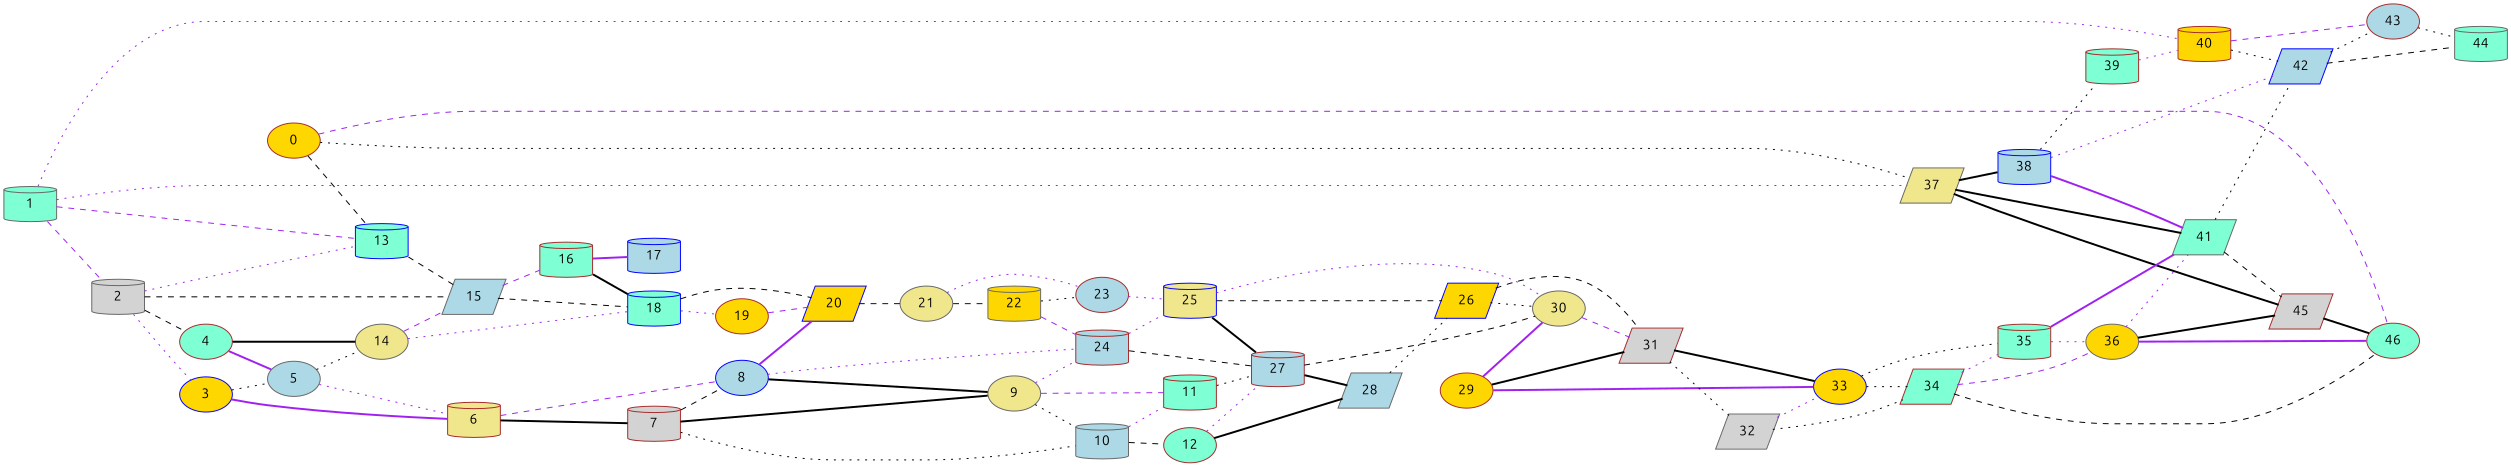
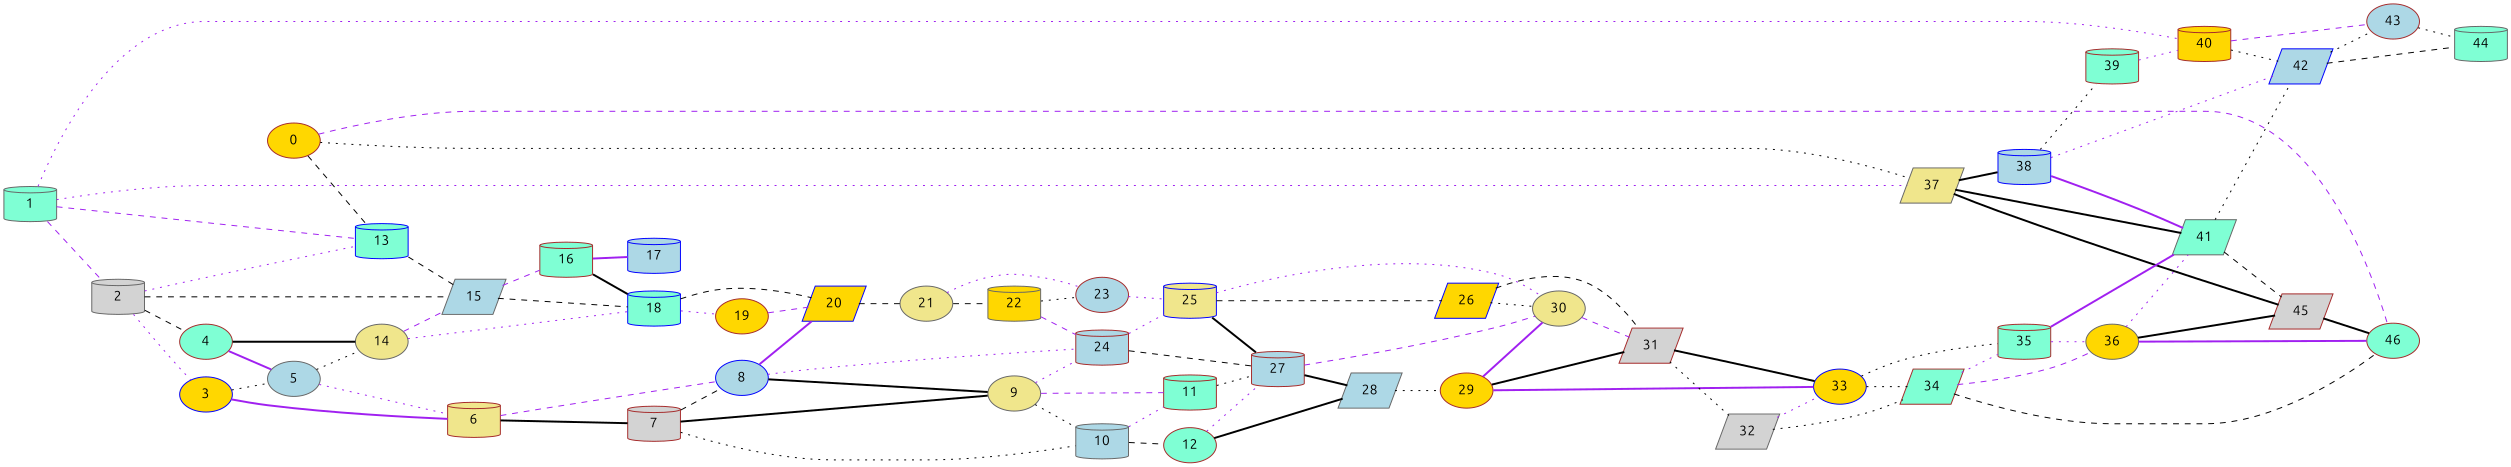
  graph {
    fontname=Ubuntu
    rankdir=LR
    node [color=brown fillcolor=aquamarine fontname=Ubuntu shape=cylinder style=filled]
    edge [color=black fontname=Ubuntu style=dotted]
    0 [fillcolor=gold shape=ellipse]
    13 [color=blue]
    37 [color=gray40 fillcolor=khaki shape=parallelogram]
    46 [shape=ellipse]
    15 [color=gray40 fillcolor=lightblue shape=parallelogram]
    41 [color=gray40 shape=parallelogram]
    45 [fillcolor=lightgrey shape=parallelogram]
    38 [color=blue fillcolor=lightblue]
    18 [color=blue]
    16
    42 [color=blue fillcolor=lightblue shape=parallelogram]
    39
    1 [color=gray40]
    2 [color=gray40 fillcolor=lightgrey]
    40 [fillcolor=gold]
    3 [color=blue fillcolor=gold shape=ellipse]
    4 [shape=ellipse]
    43 [fillcolor=lightblue shape=ellipse]
    5 [color=gray40 fillcolor=lightblue shape=ellipse]
    6 [fillcolor=khaki]
    14 [color=gray40 fillcolor=khaki shape=ellipse]
    44 [color=gray40]
    7 [fillcolor=lightgrey]
    8 [color=blue fillcolor=lightblue shape=ellipse]
    20 [color=blue fillcolor=gold shape=parallelogram]
    19 [fillcolor=gold shape=ellipse]
    17 [color=blue fillcolor=lightblue]
    9 [color=gray40 fillcolor=khaki shape=ellipse]
    10 [color=gray40 fillcolor=lightblue]
    24 [fillcolor=lightblue]
    11
    12 [shape=ellipse]
    21 [color=gray40 fillcolor=khaki shape=ellipse]
    27 [fillcolor=lightblue]
    25 [color=blue fillcolor=khaki]
    28 [color=gray40 fillcolor=lightblue shape=parallelogram]
    22 [color=gray40 fillcolor=gold]
    23 [fillcolor=lightblue shape=ellipse]
    30 [color=gray40 fillcolor=khaki shape=ellipse]
    26 [color=blue fillcolor=gold shape=parallelogram]
    29 [fillcolor=gold shape=ellipse]
    31 [fillcolor=lightgrey shape=parallelogram]
    33 [color=blue fillcolor=gold shape=ellipse]
    32 [color=gray40 fillcolor=lightgrey shape=parallelogram]
    34 [shape=parallelogram]
    35
    36 [color=gray40 fillcolor=gold shape=ellipse]
    0 -- 13 [style=dashed]
    0 -- 37
    0 -- 46 [color=purple style=dashed]
    13 -- 15 [style=dashed]
    37 -- 41 [style=bold]
    37 -- 45 [style=bold]
    37 -- 38 [style=bold]
    15 -- 18 [style=dashed]
    15 -- 16 [color=purple style=dashed]
    41 -- 45 [style=dashed]
    41 -- 42
    45 -- 46 [style=bold]
    38 -- 41 [color=purple style=bold]
    38 -- 42 [color=purple]
    38 -- 39
    18 -- 20 [style=dashed]
    18 -- 19 [color=purple]
    16 -- 18 [style=bold]
    16 -- 17 [color=purple style=bold]
    42 -- 43
    42 -- 44 [style=dashed]
    39 -- 40 [color=purple]
    1 -- 13 [color=purple style=dashed]
    1 -- 37 [color=purple]
    1 -- 2 [color=purple style=dashed]
    1 -- 40 [color=purple]
    2 -- 13 [color=purple]
    2 -- 15 [style=dashed]
    2 -- 3 [color=purple]
    2 -- 4 [style=dashed]
    40 -- 42
    40 -- 43 [color=purple style=dashed]
    3 -- 5
    3 -- 6 [color=purple style=bold]
    4 -- 5 [color=purple style=bold]
    4 -- 14 [style=bold]
    43 -- 44
    5 -- 6 [color=purple]
    5 -- 14
    6 -- 7 [style=bold]
    6 -- 8 [color=purple style=dashed]
    14 -- 15 [color=purple style=dashed]
    14 -- 18 [color=purple]
    7 -- 8 [style=dashed]
    7 -- 9 [style=bold]
    7 -- 10
    8 -- 20 [color=purple style=bold]
    8 -- 9 [style=bold]
    8 -- 24 [color=purple]
    20 -- 21 [style=dashed]
    19 -- 20 [color=purple style=dashed]
    9 -- 10
    9 -- 24 [color=purple]
    9 -- 11 [color=purple style=dashed]
    10 -- 11 [color=purple]
    10 -- 12 [style=dashed]
    24 -- 27 [style=dashed]
    24 -- 25 [color=purple]
    11 -- 27
    12 -- 27 [color=purple]
    12 -- 28 [style=bold]
    21 -- 22 [style=dashed]
    21 -- 23 [color=purple]
    27 -- 28 [style=bold]
-   27 -- 30 [style=dashed]
+   27 -- 30 [color=purple style=dashed]
    25 -- 27 [style=bold]
    25 -- 30 [color=purple]
    25 -- 26 [style=dashed]
-   28 -- 26
+   28 -- 29
    22 -- 24 [color=purple style=dashed]
    22 -- 23
    23 -- 25 [color=purple]
    30 -- 31 [color=purple style=dashed]
    26 -- 30
    26 -- 31 [style=dashed]
    29 -- 30 [color=purple style=bold]
    29 -- 31 [style=bold]
    29 -- 33 [color=purple style=bold]
    31 -- 33 [style=bold]
    31 -- 32
    33 -- 34
    33 -- 35
    32 -- 33 [color=purple]
    32 -- 34
    34 -- 46 [style=dashed]
    34 -- 35 [color=purple]
    34 -- 36 [color=purple style=dashed]
    35 -- 41 [color=purple style=bold]
    35 -- 36 [color=purple]
    36 -- 46 [color=purple style=bold]
    36 -- 41 [color=purple]
    36 -- 45 [style=bold]
  }
